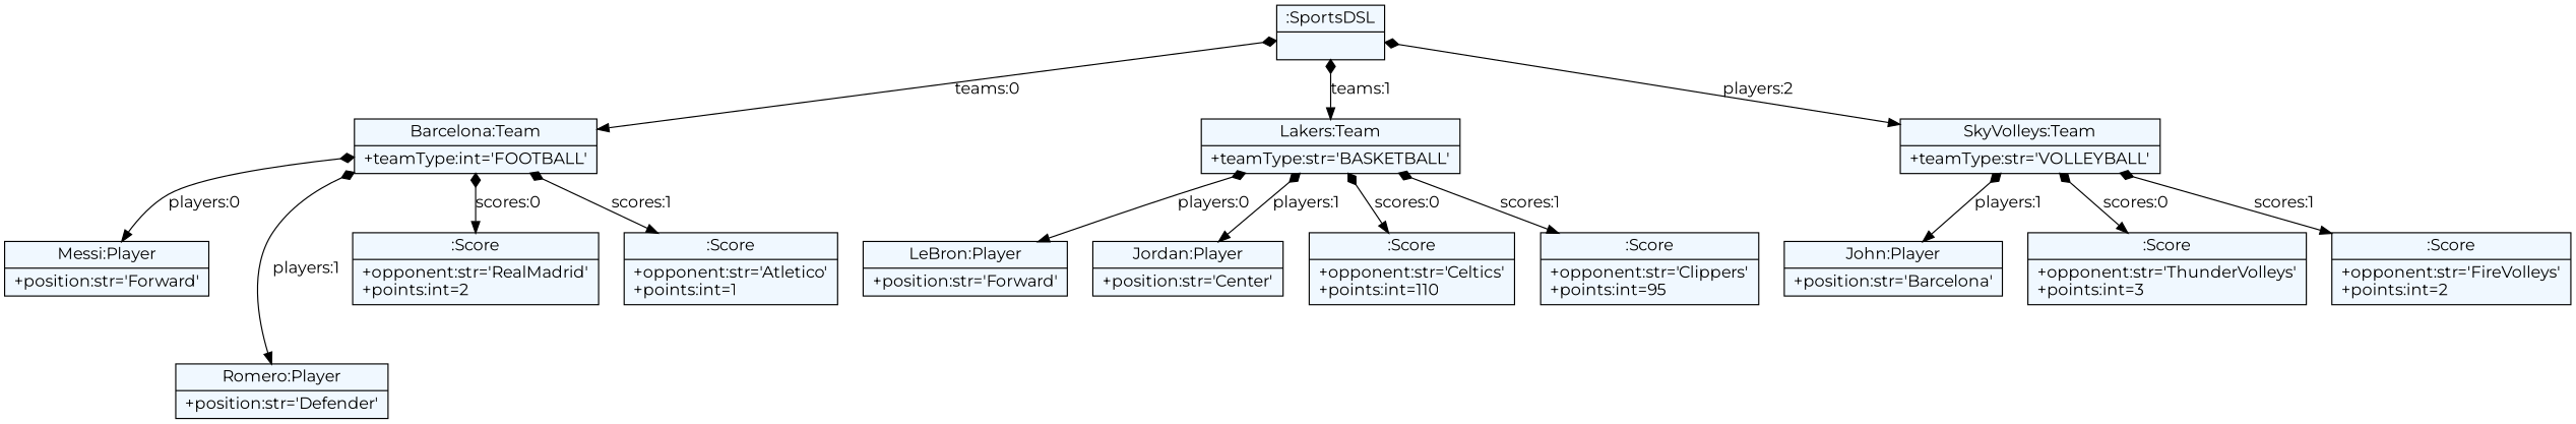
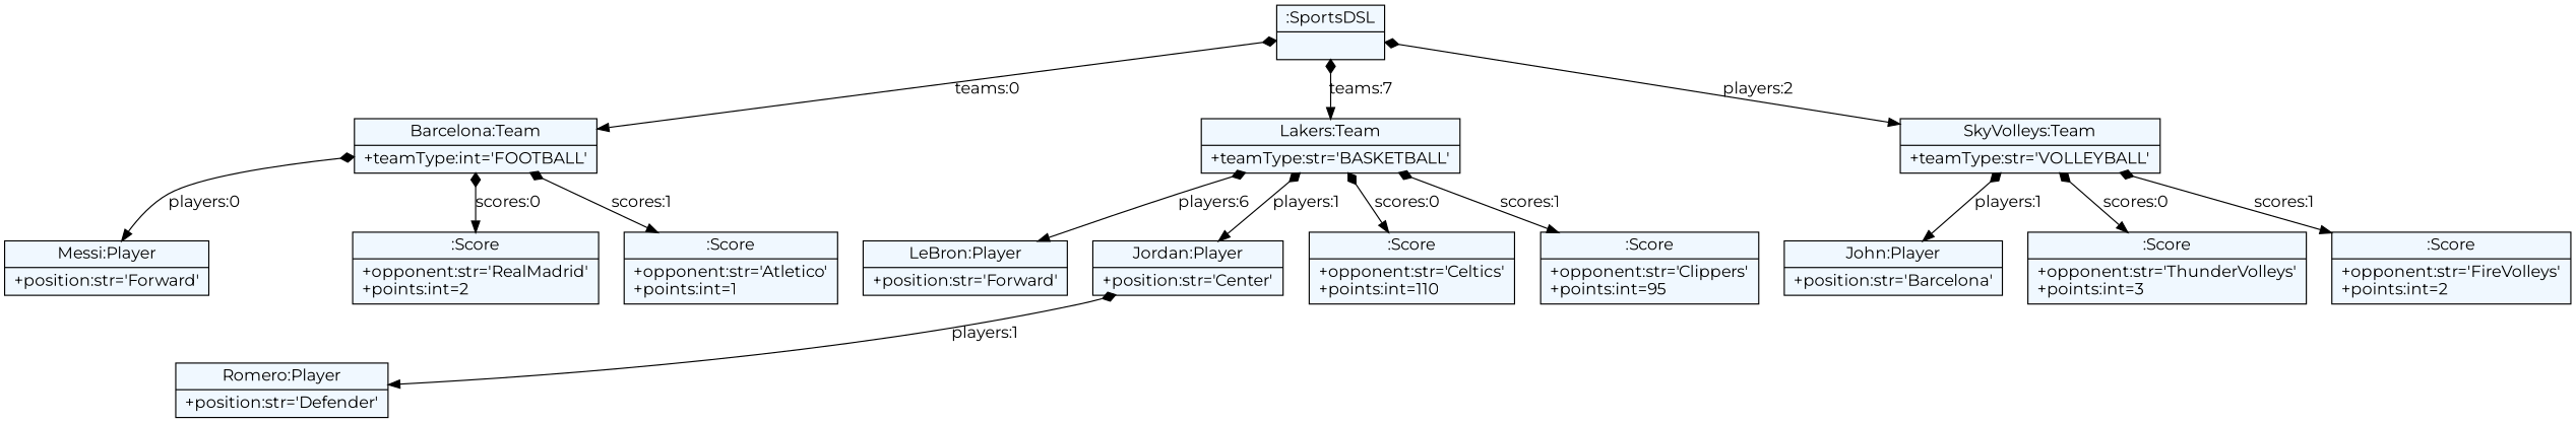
  digraph {
    fontname=Montserrat
    fontsize=8
    nodesep=0.3
    node [fillcolor=aliceblue fontname=Montserrat shape=record style=filled]
    edge [arrowtail=diamond dir=both fontname=Montserrat]
    n1 [label="{:SportsDSL|}"]
    n2 [label="{Barcelona:Team|+teamType:int='FOOTBALL'\l}"]
    n3 [label="{Lakers:Team|+teamType:str='BASKETBALL'\l}"]
    n4 [label="{SkyVolleys:Team|+teamType:str='VOLLEYBALL'\l}"]
    n5 [label="{Messi:Player|+position:str='Forward'\l}"]
    n6 [label="{Romero:Player|+position:str='Defender'\l}"]
    n7 [label="{:Score|+opponent:str='RealMadrid'\l+points:int=2\l}"]
    n8 [label="{:Score|+opponent:str='Atletico'\l+points:int=1\l}"]
    n9 [label="{LeBron:Player|+position:str='Forward'\l}"]
    n10 [label="{Jordan:Player|+position:str='Center'\l}"]
    n11 [label="{:Score|+opponent:str='Celtics'\l+points:int=110\l}"]
    n12 [label="{:Score|+opponent:str='Clippers'\l+points:int=95\l}"]
    n13 [label="{John:Player|+position:str='Barcelona'\l}"]
    n14 [label="{:Score|+opponent:str='ThunderVolleys'\l+points:int=3\l}"]
    n15 [label="{:Score|+opponent:str='FireVolleys'\l+points:int=2\l}"]
    n1 -> n2 [label="teams:0"]
-   n1 -> n3 [label="teams:1"]
+   n1 -> n3 [label="teams:7"]
    n1 -> n4 [label="players:2"]
    n2 -> n5 [label="players:0"]
-   n2 -> n6 [label="players:1"]
+   n10 -> n6 [label="players:1"]
    n2 -> n7 [label="scores:0"]
    n2 -> n8 [label="scores:1"]
-   n3 -> n9 [label="players:0"]
+   n3 -> n9 [label="players:6"]
    n3 -> n10 [label="players:1"]
    n3 -> n11 [label="scores:0"]
    n3 -> n12 [label="scores:1"]
    n4 -> n13 [label="players:1"]
    n4 -> n14 [label="scores:0"]
    n4 -> n15 [label="scores:1"]
  }
